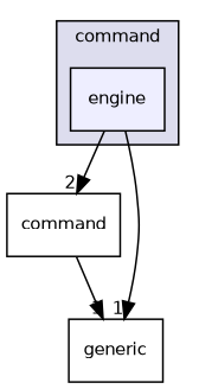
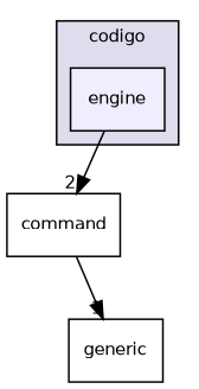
  digraph {
    compound=true
    node [fontname=Helvetica fontsize=10 shape=box]
    edge [headlabel=1 labeldistance=1.5 labelfontname=Helvetica labelfontsize=10]
    n1 [fillcolor="#eeeeff" label=engine pencolor=black style=filled]
    n2 [label=command]
    n3 [label=generic]
    subgraph cluster_1 {
      bgcolor="#ddddee"
      fontname=Helvetica
      fontsize=10
-     label=command
+     label=codigo
      pencolor=black
      n1
    }
    n1 -> n2 [headlabel=2]
-   n1 -> n3
    n2 -> n3
  }
